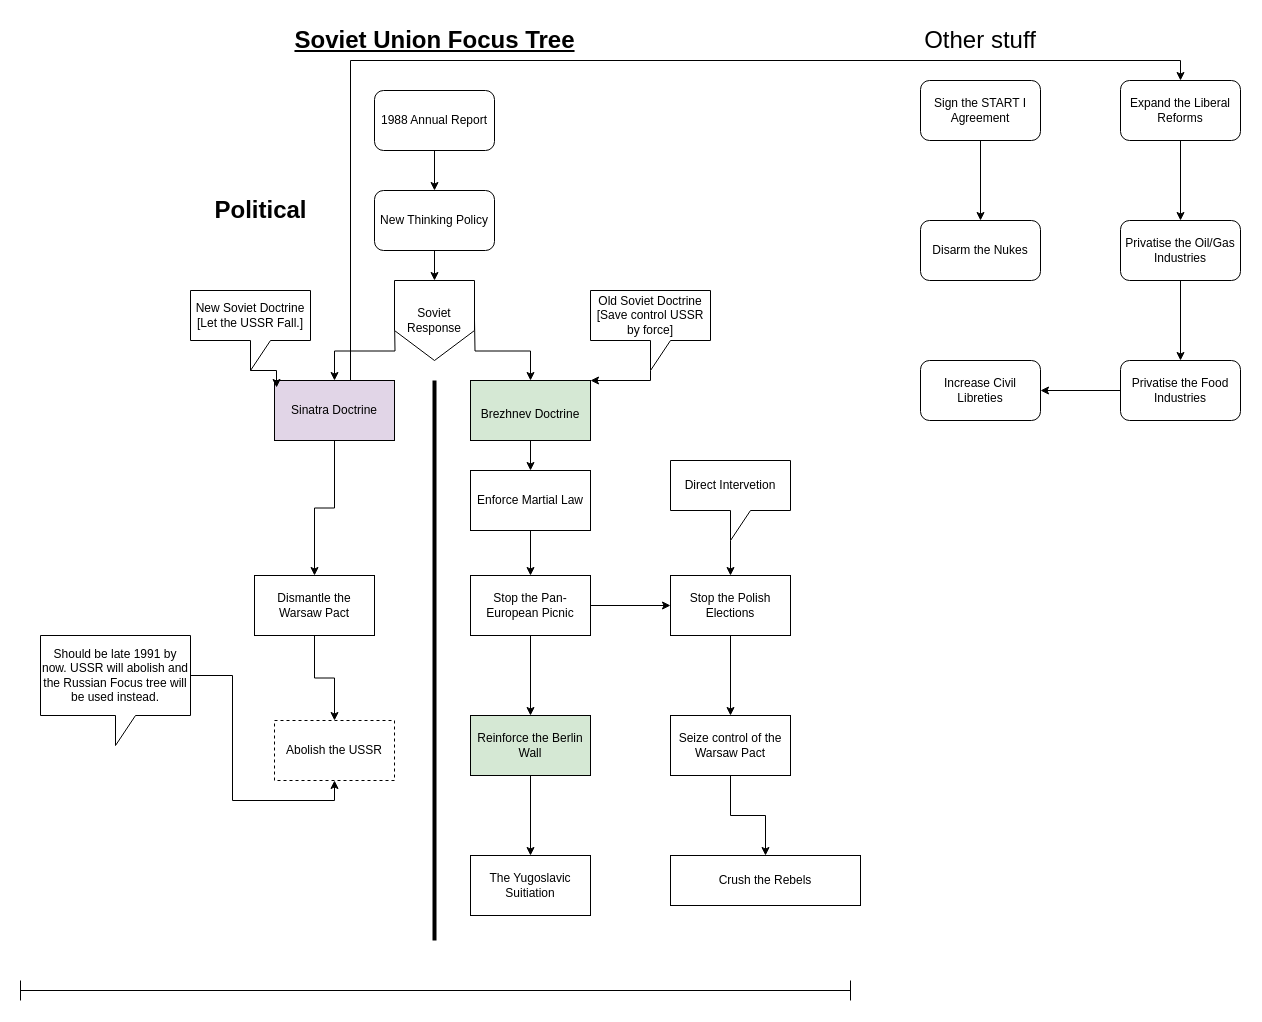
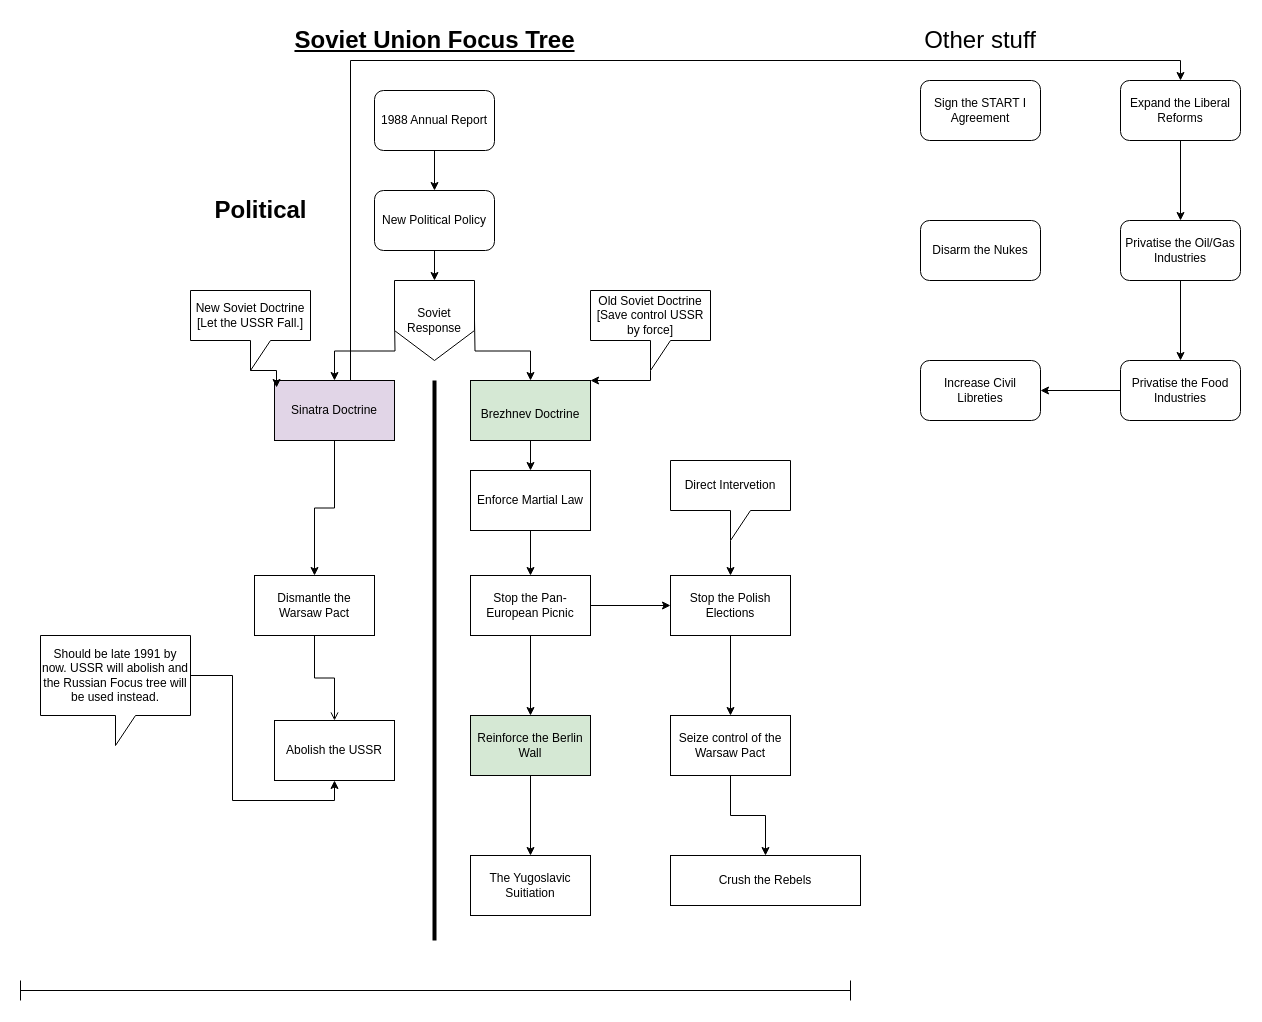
  <mxCell id="0" />
  <mxCell id="1" parent="0" />
  <mxCell id="2" value="Soviet Union Focus Tree" style="text;strokeColor=none;fillColor=none;html=1;fontSize=24;fontStyle=5;verticalAlign=middle;align=center;labelBackgroundColor=none;labelBorderColor=none;" parent="1" vertex="1"><mxGeometry x="384" width="100" height="40" as="geometry" y="20" /></mxCell>
  <mxCell id="3" style="edgeStyle=orthogonalEdgeStyle;rounded=0;orthogonalLoop=1;jettySize=auto;html=1;exitX=0.5;exitY=1;exitDx=0;exitDy=0;entryX=0.5;entryY=0;entryDx=0;entryDy=0;" parent="1" source="4" target="6" edge="1"><mxGeometry relative="1" as="geometry" /></mxCell>
  <mxCell id="4" value="1988 Annual Report" style="rounded=1;whiteSpace=wrap;html=1;labelBackgroundColor=none;" parent="1" vertex="1"><mxGeometry x="374" y="90" width="120" height="60" as="geometry" /></mxCell>
  <mxCell id="5" style="edgeStyle=orthogonalEdgeStyle;rounded=0;orthogonalLoop=1;jettySize=auto;html=1;exitX=0.5;exitY=1;exitDx=0;exitDy=0;entryX=0.5;entryY=0;entryDx=0;entryDy=0;" parent="1" source="6" edge="1"><mxGeometry relative="1" as="geometry"><mxPoint x="434" y="280" as="targetPoint" /></mxGeometry></mxCell>
- <mxCell id="6" value="New Thinking Policy" style="rounded=1;whiteSpace=wrap;html=1;labelBackgroundColor=none;" parent="1" vertex="1"><mxGeometry x="374" y="190" width="120" height="60" as="geometry" /></mxCell>
+ <mxCell id="6" value="New Political Policy" style="rounded=1;whiteSpace=wrap;html=1;labelBackgroundColor=none;" parent="1" vertex="1"><mxGeometry x="374" y="190" width="120" height="60" as="geometry" /></mxCell>
  <mxCell id="7" style="edgeStyle=orthogonalEdgeStyle;rounded=0;orthogonalLoop=1;jettySize=auto;html=1;exitX=0;exitY=0.5;exitDx=0;exitDy=0;entryX=0.5;entryY=0;entryDx=0;entryDy=0;" parent="1" target="10" edge="1"><mxGeometry relative="1" as="geometry"><mxPoint x="394" y="320" as="sourcePoint" /></mxGeometry></mxCell>
  <mxCell id="8" style="edgeStyle=orthogonalEdgeStyle;rounded=0;orthogonalLoop=1;jettySize=auto;html=1;exitX=1;exitY=0.5;exitDx=0;exitDy=0;entryX=0.5;entryY=0;entryDx=0;entryDy=0;" parent="1" target="12" edge="1"><mxGeometry relative="1" as="geometry"><mxPoint x="474" y="320" as="sourcePoint" /></mxGeometry></mxCell>
  <mxCell id="9" style="edgeStyle=orthogonalEdgeStyle;rounded=0;orthogonalLoop=1;jettySize=auto;html=1;exitX=1;exitY=0.5;exitDx=0;exitDy=0;entryX=0.5;entryY=0;entryDx=0;entryDy=0;" parent="1" source="10" target="47" edge="1"><mxGeometry relative="1" as="geometry"><Array as="points"><mxPoint x="350" y="410" /><mxPoint x="350" y="60" /><mxPoint x="1180" y="60" /></Array></mxGeometry></mxCell>
  <mxCell id="10" value="Sinatra Doctrine" style="rounded=0;whiteSpace=wrap;html=1;labelBackgroundColor=none;fillColor=#e1d5e7;" parent="1" vertex="1"><mxGeometry x="274" y="380" width="120" height="60" as="geometry" /></mxCell>
  <mxCell id="11" style="edgeStyle=orthogonalEdgeStyle;rounded=0;orthogonalLoop=1;jettySize=auto;html=1;exitX=0.5;exitY=1;exitDx=0;exitDy=0;entryX=0.5;entryY=0;entryDx=0;entryDy=0;" parent="1" source="12" target="20" edge="1"><mxGeometry relative="1" as="geometry" /></mxCell>
  <mxCell id="12" value="&lt;h1 class=&quot;firstHeading&quot;&gt;&lt;span class=&quot;&quot; style=&quot;font-weight: normal&quot;&gt;&lt;font style=&quot;font-size: 12px&quot;&gt;Brezhnev Doctrine&lt;/font&gt;&lt;/span&gt;&lt;/h1&gt;" style="rounded=0;whiteSpace=wrap;html=1;labelBackgroundColor=none;fillColor=#d5e8d4;" parent="1" vertex="1"><mxGeometry x="470" y="380" width="120" height="60" as="geometry" /></mxCell>
  <mxCell id="13" style="edgeStyle=orthogonalEdgeStyle;rounded=0;orthogonalLoop=1;jettySize=auto;html=1;exitX=0;exitY=0;exitDx=60;exitDy=80;exitPerimeter=0;entryX=1;entryY=0;entryDx=0;entryDy=0;" parent="1" source="14" target="12" edge="1"><mxGeometry relative="1" as="geometry"><mxPoint x="610" y="380" as="targetPoint" /><Array as="points"><mxPoint x="650" y="380" /></Array></mxGeometry></mxCell>
  <mxCell id="14" value="Old Soviet Doctrine&lt;br&gt;[Save control USSR by force]" style="shape=callout;whiteSpace=wrap;html=1;perimeter=calloutPerimeter;labelBackgroundColor=none;" parent="1" vertex="1"><mxGeometry x="590" y="290" width="120" height="80" as="geometry" /></mxCell>
  <mxCell id="15" style="edgeStyle=orthogonalEdgeStyle;rounded=0;orthogonalLoop=1;jettySize=auto;html=1;exitX=0;exitY=0;exitDx=60;exitDy=80;exitPerimeter=0;entryX=0.017;entryY=0.117;entryDx=0;entryDy=0;entryPerimeter=0;" parent="1" source="16" target="10" edge="1"><mxGeometry relative="1" as="geometry" /></mxCell>
  <mxCell id="16" value="New Soviet Doctrine&lt;br&gt;[Let the USSR Fall.]" style="shape=callout;whiteSpace=wrap;html=1;perimeter=calloutPerimeter;labelBackgroundColor=none;" parent="1" vertex="1"><mxGeometry x="190" y="290" width="120" height="80" as="geometry" /></mxCell>
  <mxCell id="17" value="" style="line;strokeWidth=4;direction=south;html=1;perimeter=backbonePerimeter;points=[];outlineConnect=0;labelBackgroundColor=none;" parent="1" vertex="1"><mxGeometry x="429" y="380" width="10" height="560" as="geometry" /></mxCell>
  <mxCell id="18" value="Soviet Response" style="shape=offPageConnector;whiteSpace=wrap;html=1;labelBackgroundColor=none;" parent="1" vertex="1"><mxGeometry x="394" y="280" width="80" height="80" as="geometry" /></mxCell>
  <mxCell id="19" style="edgeStyle=orthogonalEdgeStyle;rounded=0;orthogonalLoop=1;jettySize=auto;html=1;exitX=0.5;exitY=1;exitDx=0;exitDy=0;entryX=0.5;entryY=0;entryDx=0;entryDy=0;" parent="1" source="20" target="23" edge="1"><mxGeometry relative="1" as="geometry" /></mxCell>
  <mxCell id="20" value="Enforce Martial Law" style="rounded=0;whiteSpace=wrap;html=1;labelBackgroundColor=none;" parent="1" vertex="1"><mxGeometry x="470" y="470" width="120" height="60" as="geometry" /></mxCell>
  <mxCell id="21" value="" style="edgeStyle=orthogonalEdgeStyle;rounded=0;orthogonalLoop=1;jettySize=auto;html=1;" parent="1" source="23" target="25" edge="1"><mxGeometry relative="1" as="geometry" /></mxCell>
  <mxCell id="22" value="" style="edgeStyle=orthogonalEdgeStyle;rounded=0;orthogonalLoop=1;jettySize=auto;html=1;" parent="1" source="23" target="27" edge="1"><mxGeometry relative="1" as="geometry" /></mxCell>
  <mxCell id="23" value="Stop the&amp;nbsp;&lt;span&gt;Pan-European Picnic&lt;/span&gt;" style="rounded=0;whiteSpace=wrap;html=1;labelBackgroundColor=none;" parent="1" vertex="1"><mxGeometry x="470" y="575" width="120" height="60" as="geometry" /></mxCell>
  <mxCell id="24" value="" style="edgeStyle=orthogonalEdgeStyle;rounded=0;orthogonalLoop=1;jettySize=auto;html=1;" parent="1" source="25" target="29" edge="1"><mxGeometry relative="1" as="geometry" /></mxCell>
  <mxCell id="25" value="Stop the Polish Elections" style="rounded=0;whiteSpace=wrap;html=1;labelBackgroundColor=none;" parent="1" vertex="1"><mxGeometry x="670" y="575" width="120" height="60" as="geometry" /></mxCell>
  <mxCell id="26" value="" style="edgeStyle=orthogonalEdgeStyle;rounded=0;orthogonalLoop=1;jettySize=auto;html=1;" parent="1" source="27" target="30" edge="1"><mxGeometry relative="1" as="geometry" /></mxCell>
  <mxCell id="27" value="Reinforce the Berlin Wall" style="whiteSpace=wrap;html=1;rounded=0;fillColor=#d5e8d4;" parent="1" vertex="1"><mxGeometry x="470" y="715" width="120" height="60" as="geometry" /></mxCell>
  <mxCell id="28" value="" style="edgeStyle=orthogonalEdgeStyle;rounded=0;orthogonalLoop=1;jettySize=auto;html=1;" parent="1" source="29" target="31" edge="1"><mxGeometry relative="1" as="geometry" /></mxCell>
  <mxCell id="29" value="Seize control of the Warsaw Pact" style="whiteSpace=wrap;html=1;rounded=0;" parent="1" vertex="1"><mxGeometry x="670" y="715" width="120" height="60" as="geometry" /></mxCell>
  <mxCell id="30" value="The Yugoslavic Suitiation" style="whiteSpace=wrap;html=1;rounded=0;" parent="1" vertex="1"><mxGeometry x="470" y="855" width="120" height="60" as="geometry" /></mxCell>
  <mxCell id="31" value="Crush the Rebels" style="whiteSpace=wrap;html=1;rounded=0;" parent="1" vertex="1"><mxGeometry x="670" y="855" width="190" height="50" as="geometry" /></mxCell>
  <mxCell id="32" value="" style="edgeStyle=orthogonalEdgeStyle;rounded=0;orthogonalLoop=1;jettySize=auto;html=1;exitX=0.5;exitY=1;exitDx=0;exitDy=0;" parent="1" source="10" target="34" edge="1"><mxGeometry relative="1" as="geometry"><mxPoint x="334" y="580" as="sourcePoint" /></mxGeometry></mxCell>
- <mxCell id="33" value="" style="edgeStyle=orthogonalEdgeStyle;rounded=0;orthogonalLoop=1;jettySize=auto;html=1;" parent="1" source="34" target="35" edge="1"><mxGeometry relative="1" as="geometry" /></mxCell>
+ <mxCell id="33" value="" style="edgeStyle=orthogonalEdgeStyle;rounded=0;orthogonalLoop=1;jettySize=auto;html=1;endArrow=open;" parent="1" source="34" target="35" edge="1"><mxGeometry relative="1" as="geometry" /></mxCell>
  <mxCell id="34" value="Dismantle the Warsaw Pact" style="whiteSpace=wrap;html=1;rounded=0;" parent="1" vertex="1"><mxGeometry x="254" y="575" width="120" height="60" as="geometry" /></mxCell>
- <mxCell id="35" value="Abolish the USSR" style="whiteSpace=wrap;html=1;rounded=0;dashed=1;" parent="1" vertex="1"><mxGeometry x="274" y="720" width="120" height="60" as="geometry" /></mxCell>
+ <mxCell id="35" value="Abolish the USSR" style="whiteSpace=wrap;html=1;rounded=0;" parent="1" vertex="1"><mxGeometry x="274" y="720" width="120" height="60" as="geometry" /></mxCell>
  <mxCell id="36" style="edgeStyle=orthogonalEdgeStyle;rounded=0;orthogonalLoop=1;jettySize=auto;html=1;exitX=0;exitY=0;exitDx=60;exitDy=80;exitPerimeter=0;entryX=0.5;entryY=0;entryDx=0;entryDy=0;" parent="1" source="37" target="25" edge="1"><mxGeometry relative="1" as="geometry" /></mxCell>
  <mxCell id="37" value="Direct Intervetion" style="shape=callout;whiteSpace=wrap;html=1;perimeter=calloutPerimeter;labelBackgroundColor=none;" parent="1" vertex="1"><mxGeometry x="670" y="460" width="120" height="80" as="geometry" /></mxCell>
  <mxCell id="38" style="edgeStyle=orthogonalEdgeStyle;rounded=0;orthogonalLoop=1;jettySize=auto;html=1;exitX=0;exitY=0;exitDx=150;exitDy=40;exitPerimeter=0;entryX=0.5;entryY=1;entryDx=0;entryDy=0;" parent="1" source="39" target="35" edge="1"><mxGeometry relative="1" as="geometry" /></mxCell>
  <mxCell id="39" value="Should be late 1991 by now. USSR will abolish and the Russian Focus tree will be used instead." style="shape=callout;whiteSpace=wrap;html=1;perimeter=calloutPerimeter;labelBackgroundColor=none;" parent="1" vertex="1"><mxGeometry x="40" y="635" width="150" height="110" as="geometry" /></mxCell>
  <mxCell id="40" value="" style="shape=crossbar;whiteSpace=wrap;html=1;rounded=1;labelBackgroundColor=none;" parent="1" vertex="1"><mxGeometry y="980" width="830" height="20" as="geometry" x="20" /></mxCell>
  <mxCell id="41" value="Political" style="text;strokeColor=none;fillColor=none;html=1;fontSize=24;fontStyle=1;verticalAlign=middle;align=center;labelBackgroundColor=none;" parent="1" vertex="1"><mxGeometry x="210" y="190" width="100" height="40" as="geometry" /></mxCell>
- <mxCell id="42" value="" style="edgeStyle=orthogonalEdgeStyle;rounded=0;orthogonalLoop=1;jettySize=auto;html=1;" parent="1" source="43" target="45" edge="1"><mxGeometry relative="1" as="geometry" /></mxCell>
  <mxCell id="43" value="Sign the START I Agreement" style="rounded=1;whiteSpace=wrap;html=1;labelBackgroundColor=none;" parent="1" vertex="1"><mxGeometry x="920" y="80" width="120" height="60" as="geometry" /></mxCell>
  <mxCell id="44" value="&lt;span style=&quot;font-size: 24px&quot;&gt;Other stuff&lt;/span&gt;" style="text;html=1;strokeColor=none;fillColor=none;align=center;verticalAlign=middle;whiteSpace=wrap;rounded=0;labelBackgroundColor=none;" parent="1" vertex="1"><mxGeometry x="910" y="30" width="140" height="20" as="geometry" /></mxCell>
  <mxCell id="45" value="Disarm the Nukes" style="whiteSpace=wrap;html=1;rounded=1;" parent="1" vertex="1"><mxGeometry x="920" y="220" width="120" height="60" as="geometry" /></mxCell>
  <mxCell id="46" value="" style="edgeStyle=orthogonalEdgeStyle;rounded=0;orthogonalLoop=1;jettySize=auto;html=1;" parent="1" source="47" target="49" edge="1"><mxGeometry relative="1" as="geometry" /></mxCell>
  <mxCell id="47" value="Expand the Liberal Reforms" style="whiteSpace=wrap;html=1;rounded=1;" parent="1" vertex="1"><mxGeometry x="1120" y="80" width="120" height="60" as="geometry" /></mxCell>
  <mxCell id="48" value="" style="edgeStyle=orthogonalEdgeStyle;rounded=0;orthogonalLoop=1;jettySize=auto;html=1;" parent="1" source="49" target="51" edge="1"><mxGeometry relative="1" as="geometry" /></mxCell>
  <mxCell id="49" value="Privatise the Oil/Gas Industries" style="whiteSpace=wrap;html=1;rounded=1;" parent="1" vertex="1"><mxGeometry x="1120" y="220" width="120" height="60" as="geometry" /></mxCell>
  <mxCell id="50" value="" style="edgeStyle=orthogonalEdgeStyle;rounded=0;orthogonalLoop=1;jettySize=auto;html=1;" parent="1" source="51" target="52" edge="1"><mxGeometry relative="1" as="geometry" /></mxCell>
  <mxCell id="51" value="Privatise the Food Industries" style="whiteSpace=wrap;html=1;rounded=1;" parent="1" vertex="1"><mxGeometry x="1120" y="360" width="120" height="60" as="geometry" /></mxCell>
  <mxCell id="52" value="Increase Civil Libreties" style="whiteSpace=wrap;html=1;rounded=1;" parent="1" vertex="1"><mxGeometry x="920" y="360" width="120" height="60" as="geometry" /></mxCell>
